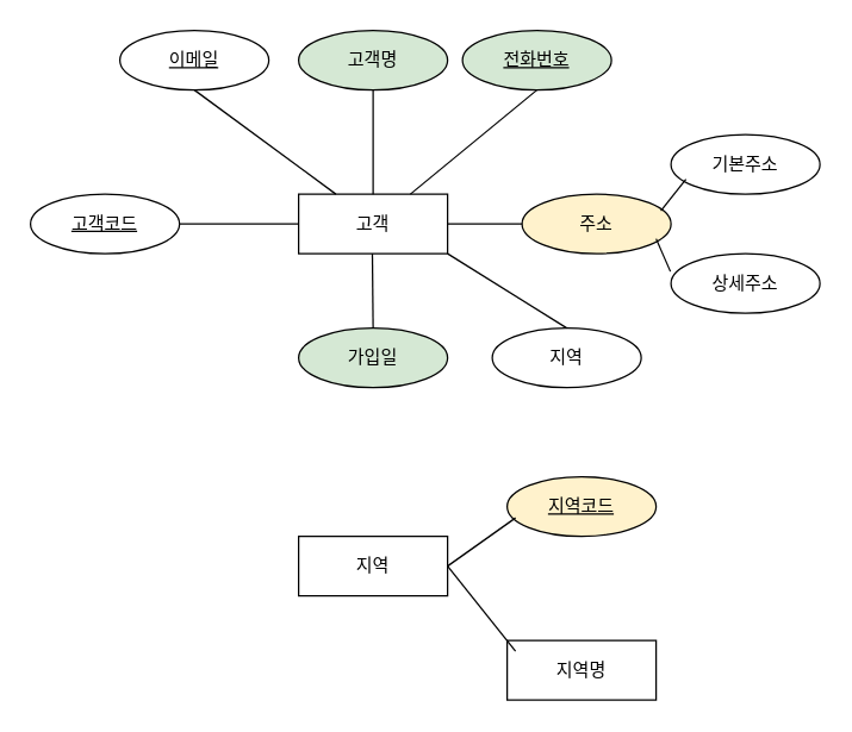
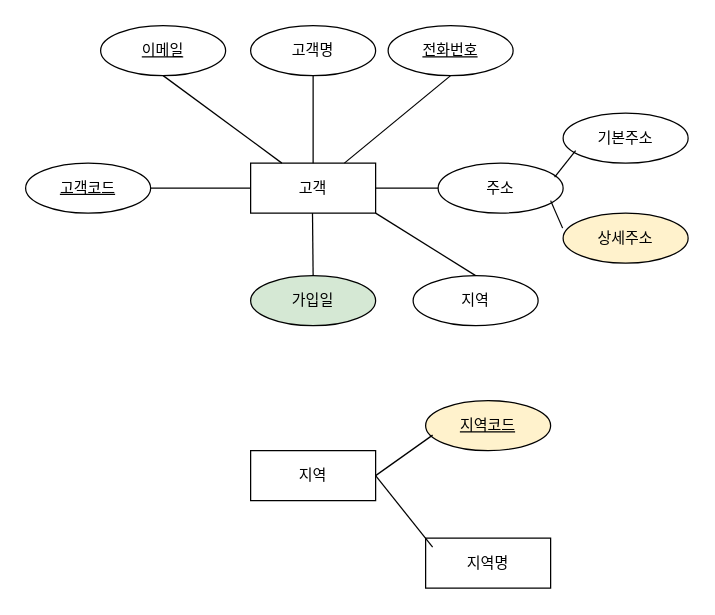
  <mxCell id="0" />
  <mxCell id="1" parent="0" />
  <mxCell id="2" value="고객" style="whiteSpace=wrap;html=1;align=center;" vertex="1" parent="1"><mxGeometry x="200" y="130" width="100" height="40" as="geometry" /></mxCell>
- <mxCell id="3" value="고객명" style="ellipse;whiteSpace=wrap;html=1;align=center;fillColor=#d5e8d4;" vertex="1" parent="1"><mxGeometry x="200" y="20" width="100" height="40" as="geometry" /></mxCell>
+ <mxCell id="3" value="고객명" style="ellipse;whiteSpace=wrap;html=1;align=center;" vertex="1" parent="1"><mxGeometry x="200" y="20" width="100" height="40" as="geometry" /></mxCell>
  <mxCell id="4" value="" style="endArrow=none;html=1;rounded=0;entryX=0.5;entryY=0;entryDx=0;entryDy=0;" edge="1" parent="1" target="2"><mxGeometry relative="1" as="geometry"><mxPoint x="250" y="60" as="sourcePoint" /><mxPoint x="410" y="60" as="targetPoint" /></mxGeometry></mxCell>
- <mxCell id="5" value="&lt;u&gt;전화번호&lt;/u&gt;" style="ellipse;whiteSpace=wrap;html=1;align=center;fillColor=#d5e8d4;" vertex="1" parent="1"><mxGeometry x="310" y="20" width="100" height="40" as="geometry" /></mxCell>
+ <mxCell id="5" value="&lt;u&gt;전화번호&lt;/u&gt;" style="ellipse;whiteSpace=wrap;html=1;align=center;" vertex="1" parent="1"><mxGeometry x="310" y="20" width="100" height="40" as="geometry" /></mxCell>
  <mxCell id="6" value="" style="endArrow=none;html=1;rounded=0;entryX=0.75;entryY=0;entryDx=0;entryDy=0;" edge="1" parent="1" target="2"><mxGeometry relative="1" as="geometry"><mxPoint x="360" y="60" as="sourcePoint" /><mxPoint x="360" y="130" as="targetPoint" /></mxGeometry></mxCell>
  <mxCell id="7" value="&lt;u&gt;이메일&lt;/u&gt;" style="ellipse;whiteSpace=wrap;html=1;align=center;" vertex="1" parent="1"><mxGeometry x="80" y="20" width="100" height="40" as="geometry" /></mxCell>
  <mxCell id="8" value="" style="endArrow=none;html=1;rounded=0;entryX=0.25;entryY=0;entryDx=0;entryDy=0;" edge="1" parent="1" target="2"><mxGeometry relative="1" as="geometry"><mxPoint x="130" y="60" as="sourcePoint" /><mxPoint x="130" y="130" as="targetPoint" /></mxGeometry></mxCell>
  <mxCell id="9" value="&lt;u&gt;고객코드&lt;/u&gt;" style="ellipse;whiteSpace=wrap;html=1;align=center;" vertex="1" parent="1"><mxGeometry x="20" y="130" width="100" height="40" as="geometry" /></mxCell>
  <mxCell id="10" value="" style="endArrow=none;html=1;rounded=0;entryX=0;entryY=0.5;entryDx=0;entryDy=0;" edge="1" parent="1" target="2"><mxGeometry relative="1" as="geometry"><mxPoint x="120" y="150" as="sourcePoint" /><mxPoint x="120" y="220" as="targetPoint" /></mxGeometry></mxCell>
- <mxCell id="11" value="주소" style="ellipse;whiteSpace=wrap;html=1;align=center;fillColor=#fff2cc;" vertex="1" parent="1"><mxGeometry x="350" y="130" width="100" height="40" as="geometry" /></mxCell>
+ <mxCell id="11" value="주소" style="ellipse;whiteSpace=wrap;html=1;align=center;" vertex="1" parent="1"><mxGeometry x="350" y="130" width="100" height="40" as="geometry" /></mxCell>
  <mxCell id="12" value="" style="endArrow=none;html=1;rounded=0;entryX=1;entryY=0.5;entryDx=0;entryDy=0;" edge="1" parent="1" target="2"><mxGeometry relative="1" as="geometry"><mxPoint x="350" y="150" as="sourcePoint" /><mxPoint x="310" y="210" as="targetPoint" /></mxGeometry></mxCell>
  <mxCell id="13" value="기본주소" style="ellipse;whiteSpace=wrap;html=1;align=center;" vertex="1" parent="1"><mxGeometry x="450" y="90" width="100" height="40" as="geometry" /></mxCell>
  <mxCell id="14" value="" style="endArrow=none;html=1;rounded=0;entryX=0.932;entryY=0.28;entryDx=0;entryDy=0;entryPerimeter=0;" edge="1" parent="1" target="11"><mxGeometry relative="1" as="geometry"><mxPoint x="460" y="120" as="sourcePoint" /><mxPoint x="460" y="190" as="targetPoint" /></mxGeometry></mxCell>
- <mxCell id="15" value="상세주소" style="ellipse;whiteSpace=wrap;html=1;align=center;" vertex="1" parent="1"><mxGeometry x="450" y="170" width="100" height="40" as="geometry" /></mxCell>
+ <mxCell id="15" value="상세주소" style="ellipse;whiteSpace=wrap;html=1;align=center;fillColor=#fff2cc;" vertex="1" parent="1"><mxGeometry x="450" y="170" width="100" height="40" as="geometry" /></mxCell>
  <mxCell id="16" value="" style="endArrow=none;html=1;rounded=0;entryX=-0.004;entryY=0.3;entryDx=0;entryDy=0;entryPerimeter=0;" edge="1" parent="1" target="15"><mxGeometry relative="1" as="geometry"><mxPoint x="440" y="160" as="sourcePoint" /><mxPoint x="440" y="230" as="targetPoint" /></mxGeometry></mxCell>
  <mxCell id="17" value="가입일" style="ellipse;whiteSpace=wrap;html=1;align=center;fillColor=#d5e8d4;" vertex="1" parent="1"><mxGeometry x="200" y="220" width="100" height="40" as="geometry" /></mxCell>
  <mxCell id="18" value="" style="endArrow=none;html=1;rounded=0;" edge="1" parent="1"><mxGeometry relative="1" as="geometry"><mxPoint x="249.5" y="170" as="sourcePoint" /><mxPoint x="250" y="220" as="targetPoint" /></mxGeometry></mxCell>
  <mxCell id="19" value="지역" style="ellipse;whiteSpace=wrap;html=1;align=center;" vertex="1" parent="1"><mxGeometry x="330" y="220" width="100" height="40" as="geometry" /></mxCell>
  <mxCell id="20" value="" style="endArrow=none;html=1;rounded=0;entryX=0.5;entryY=0;entryDx=0;entryDy=0;" edge="1" parent="1" target="19"><mxGeometry relative="1" as="geometry"><mxPoint x="300" y="170" as="sourcePoint" /><mxPoint x="300" y="240" as="targetPoint" /></mxGeometry></mxCell>
  <mxCell id="21" value="지역" style="whiteSpace=wrap;html=1;align=center;" vertex="1" parent="1"><mxGeometry x="200" y="360" width="100" height="40" as="geometry" /></mxCell>
  <mxCell id="22" value="&lt;u&gt;지역코드&lt;/u&gt;" style="ellipse;whiteSpace=wrap;html=1;align=center;fillColor=#fff2cc;" vertex="1" parent="1"><mxGeometry x="340" y="320" width="100" height="40" as="geometry" /></mxCell>
  <mxCell id="23" value="지역명" style="whiteSpace=wrap;html=1;align=center;rounded=0;" vertex="1" parent="1"><mxGeometry x="340" y="430" width="100" height="40" as="geometry" /></mxCell>
  <mxCell id="24" value="" style="endArrow=none;html=1;rounded=0;entryX=0.056;entryY=0.69;entryDx=0;entryDy=0;entryPerimeter=0;" edge="1" parent="1" target="22"><mxGeometry relative="1" as="geometry"><mxPoint x="300" y="380" as="sourcePoint" /><mxPoint x="300.5" y="430" as="targetPoint" /></mxGeometry></mxCell>
  <mxCell id="25" value="" style="endArrow=none;html=1;rounded=0;entryX=0.056;entryY=0.18;entryDx=0;entryDy=0;entryPerimeter=0;" edge="1" parent="1" target="23"><mxGeometry relative="1" as="geometry"><mxPoint x="300" y="380" as="sourcePoint" /><mxPoint x="336" y="440" as="targetPoint" /></mxGeometry></mxCell>
